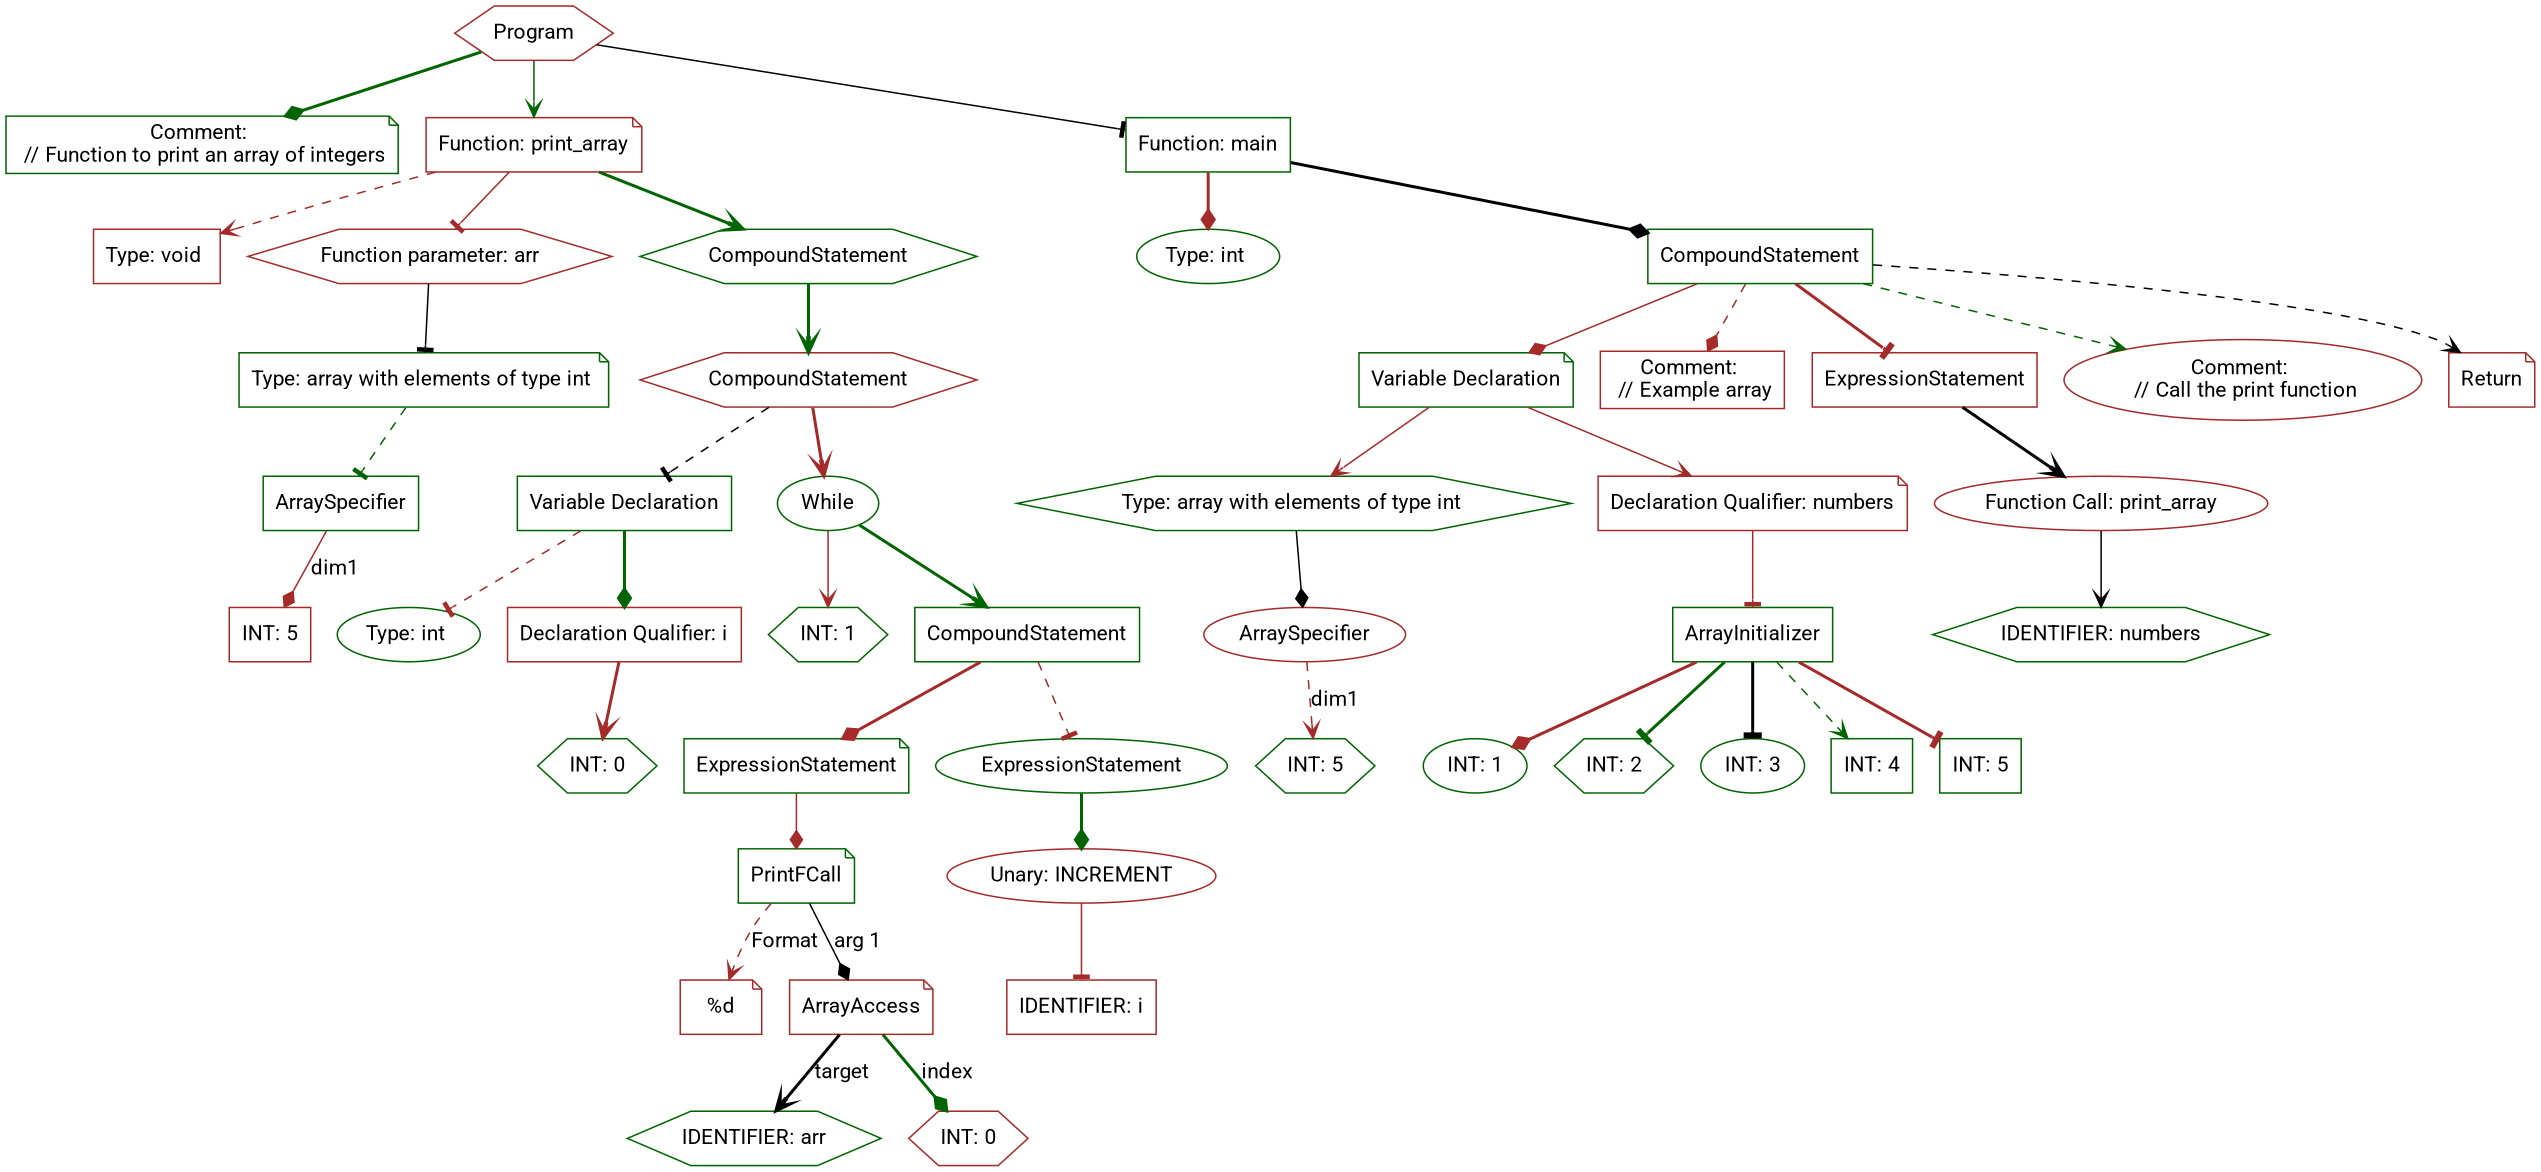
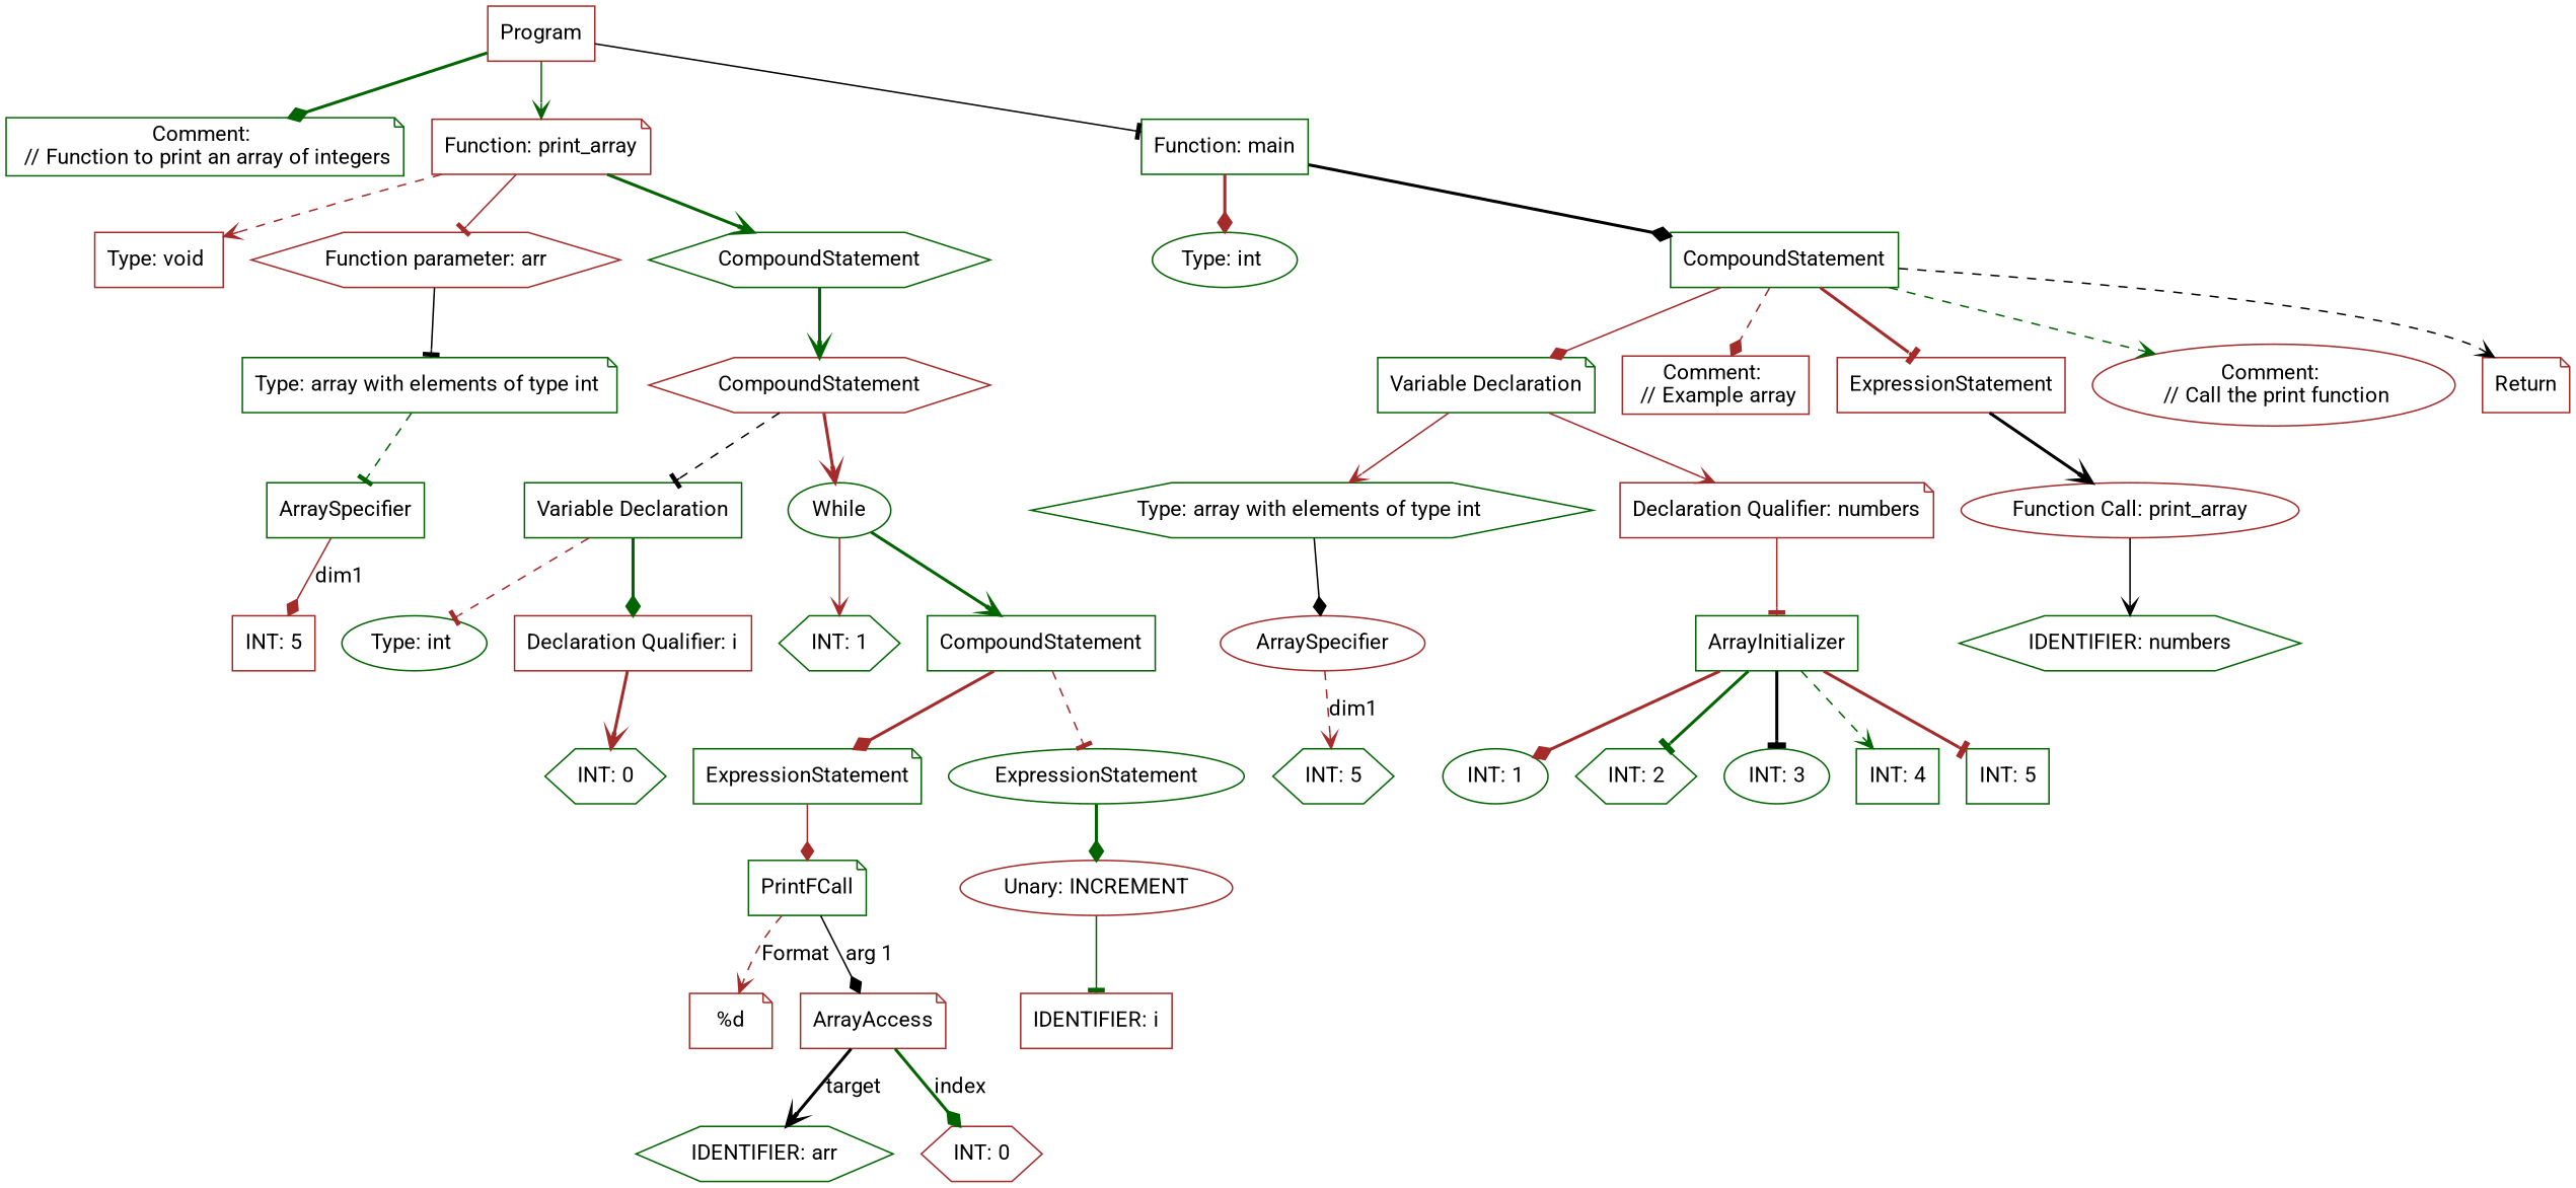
  digraph {
    fontname=Roboto
    node [color=darkgreen fontname=Roboto shape=box]
    edge [arrowhead=vee color=brown fontname=Roboto style=bold]
-   n1 [color=brown label=Program shape=hexagon]
+   n1 [color=brown label=Program]
    n2 [label="Comment: \n // Function to print an array of integers\n" shape=note]
    n3 [color=brown label="Function: print_array" shape=note]
    n4 [label="Function: main"]
    n5 [color=brown label="Type: void "]
    n6 [color=brown label="Function parameter: arr" shape=hexagon]
    n7 [label=CompoundStatement shape=hexagon]
    n8 [label="Type: int " shape=ellipse]
    n9 [label=CompoundStatement]
    n10 [label="Type: array with elements of type int " shape=note]
    n11 [color=brown label=CompoundStatement shape=hexagon]
    n12 [label=ArraySpecifier]
    n13 [color=brown label="INT: 5"]
    n14 [label="Variable Declaration"]
    n15 [label=While shape=ellipse]
    n16 [label="Type: int " shape=ellipse]
    n17 [color=brown label="Declaration Qualifier: i"]
    n18 [label="INT: 1" shape=hexagon]
    n19 [label=CompoundStatement]
    n20 [label="INT: 0" shape=hexagon]
    n21 [label=ExpressionStatement shape=note]
    n22 [label=ExpressionStatement shape=ellipse]
    n23 [label=PrintFCall shape=note]
    n24 [color=brown label="Unary: INCREMENT" shape=ellipse]
    n25 [color=brown label="%d" shape=note]
    n26 [color=brown label=ArrayAccess shape=note]
    n27 [label="IDENTIFIER: arr" shape=hexagon]
    n28 [color=brown label="INT: 0" shape=hexagon]
    n29 [color=brown label="IDENTIFIER: i"]
    n30 [label="Variable Declaration" shape=note]
    n31 [color=brown label="Comment: \n // Example array\n"]
    n32 [color=brown label=ExpressionStatement]
    n33 [color=brown label="Comment: \n // Call the print function\n" shape=ellipse]
    n34 [color=brown label=Return shape=note]
    n35 [label="Type: array with elements of type int " shape=hexagon]
    n36 [color=brown label="Declaration Qualifier: numbers" shape=note]
    n37 [color=brown label="Function Call: print_array" shape=ellipse]
    n38 [color=brown label=ArraySpecifier shape=ellipse]
    n39 [label=ArrayInitializer]
    n40 [label="INT: 5" shape=hexagon]
    n41 [label="INT: 1" shape=ellipse]
    n42 [label="INT: 2" shape=hexagon]
    n43 [label="INT: 3" shape=ellipse]
    n44 [label="INT: 4"]
    n45 [label="INT: 5"]
    n46 [label="IDENTIFIER: numbers" shape=hexagon]
    n1 -> n2 [arrowhead=diamond color=darkgreen]
    n1 -> n3 [color=darkgreen style=solid]
    n1 -> n4 [arrowhead=tee color=black style=solid]
    n3 -> n5 [style=dashed]
    n3 -> n6 [arrowhead=tee style=solid]
    n3 -> n7 [color=darkgreen]
    n4 -> n8 [arrowhead=diamond]
    n4 -> n9 [arrowhead=diamond color=black]
    n6 -> n10 [arrowhead=tee color=black style=solid]
    n7 -> n11 [color=darkgreen]
    n9 -> n30 [arrowhead=diamond style=solid]
    n9 -> n31 [arrowhead=diamond style=dashed]
    n9 -> n32 [arrowhead=tee]
    n9 -> n33 [color=darkgreen style=dashed]
    n9 -> n34 [color=black style=dashed]
    n10 -> n12 [arrowhead=tee color=darkgreen style=dashed]
    n11 -> n14 [arrowhead=tee color=black style=dashed]
    n11 -> n15
    n12 -> n13 [arrowhead=diamond label=dim1 style=solid]
    n14 -> n16 [arrowhead=tee style=dashed]
    n14 -> n17 [arrowhead=diamond color=darkgreen]
    n15 -> n18 [style=solid]
    n15 -> n19 [color=darkgreen]
    n17 -> n20
    n19 -> n21 [arrowhead=diamond]
    n19 -> n22 [arrowhead=tee style=dashed]
    n21 -> n23 [arrowhead=diamond style=solid]
    n22 -> n24 [arrowhead=diamond color=darkgreen]
    n23 -> n25 [label=Format style=dashed]
    n23 -> n26 [arrowhead=diamond color=black label="arg 1" style=solid]
-   n24 -> n29 [arrowhead=tee style=solid]
+   n24 -> n29 [arrowhead=tee color=darkgreen style=solid]
    n26 -> n27 [color=black label=target]
    n26 -> n28 [arrowhead=diamond color=darkgreen label=index]
    n30 -> n35 [style=solid]
    n30 -> n36 [style=solid]
    n32 -> n37 [color=black]
    n35 -> n38 [arrowhead=diamond color=black style=solid]
    n36 -> n39 [arrowhead=tee style=solid]
    n37 -> n46 [color=black style=solid]
    n38 -> n40 [label=dim1 style=dashed]
    n39 -> n41 [arrowhead=diamond]
    n39 -> n42 [arrowhead=tee color=darkgreen]
    n39 -> n43 [arrowhead=tee color=black]
    n39 -> n44 [color=darkgreen style=dashed]
    n39 -> n45 [arrowhead=tee]
  }
